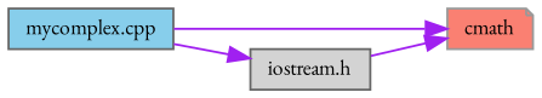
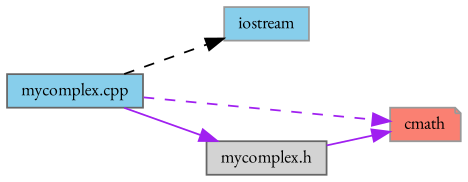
  digraph {
    fontname="EB Garamond"
    rankdir=LR
    node [color=grey60 fillcolor=skyblue fontname="EB Garamond" fontsize=10 shape=box style=filled]
    edge [color=purple fontname="EB Garamond" fontsize=10 labelfontname=Helvetica labelfontsize=10 style=dashed]
    n1 [color=gray40 fontcolor=black height=0.2 label="mycomplex.cpp" width=0.4]
+   n2 [height=0.2 label=iostream width=0.4]
    n3 [fillcolor=salmon height=0.2 label=cmath shape=note width=0.4]
-   n4 [color=grey40 fillcolor=lightgrey height=0.2 label="iostream.h" width=0.4]
-   n1 -> n3 [style=solid]
+   n4 [color=grey40 fillcolor=lightgrey height=0.2 label="mycomplex.h" width=0.4]
+   n1 -> n2 [color=black]
+   n1 -> n3
    n1 -> n4 [style=solid]
    n4 -> n3 [style=solid]
  }
